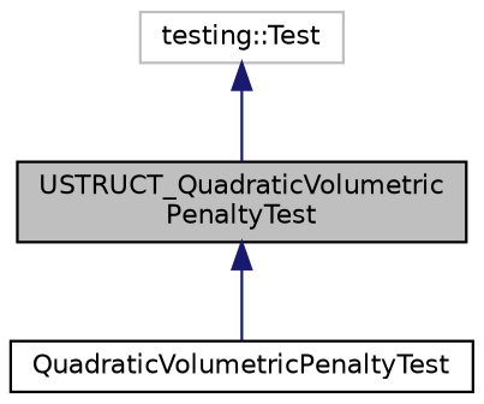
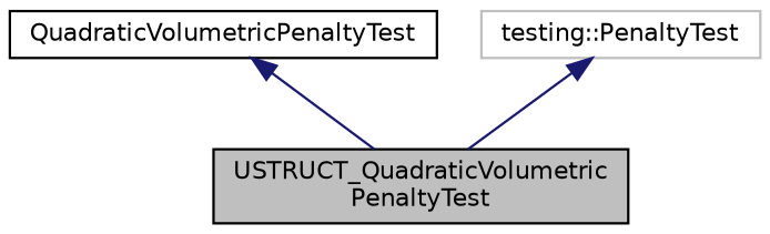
  digraph {
    node [color=black fillcolor=white fontname=Helvetica fontsize=10 shape=record style=filled]
    edge [color=midnightblue dir=back fontname=Helvetica fontsize=10 labelfontname=Helvetica labelfontsize=10 style=solid]
    n1 [fillcolor=grey75 fontcolor=black height=0.2 label="USTRUCT_QuadraticVolumetric\lPenaltyTest" width=0.4]
    n2 [height=0.2 label=QuadraticVolumetricPenaltyTest width=0.4]
-   n3 [color=grey75 height=0.2 label="testing::Test" width=0.4]
-   n1 -> n2
+   n3 [color=grey75 height=0.2 label="testing::PenaltyTest" width=0.4]
+   n2 -> n1
    n3 -> n1
  }
